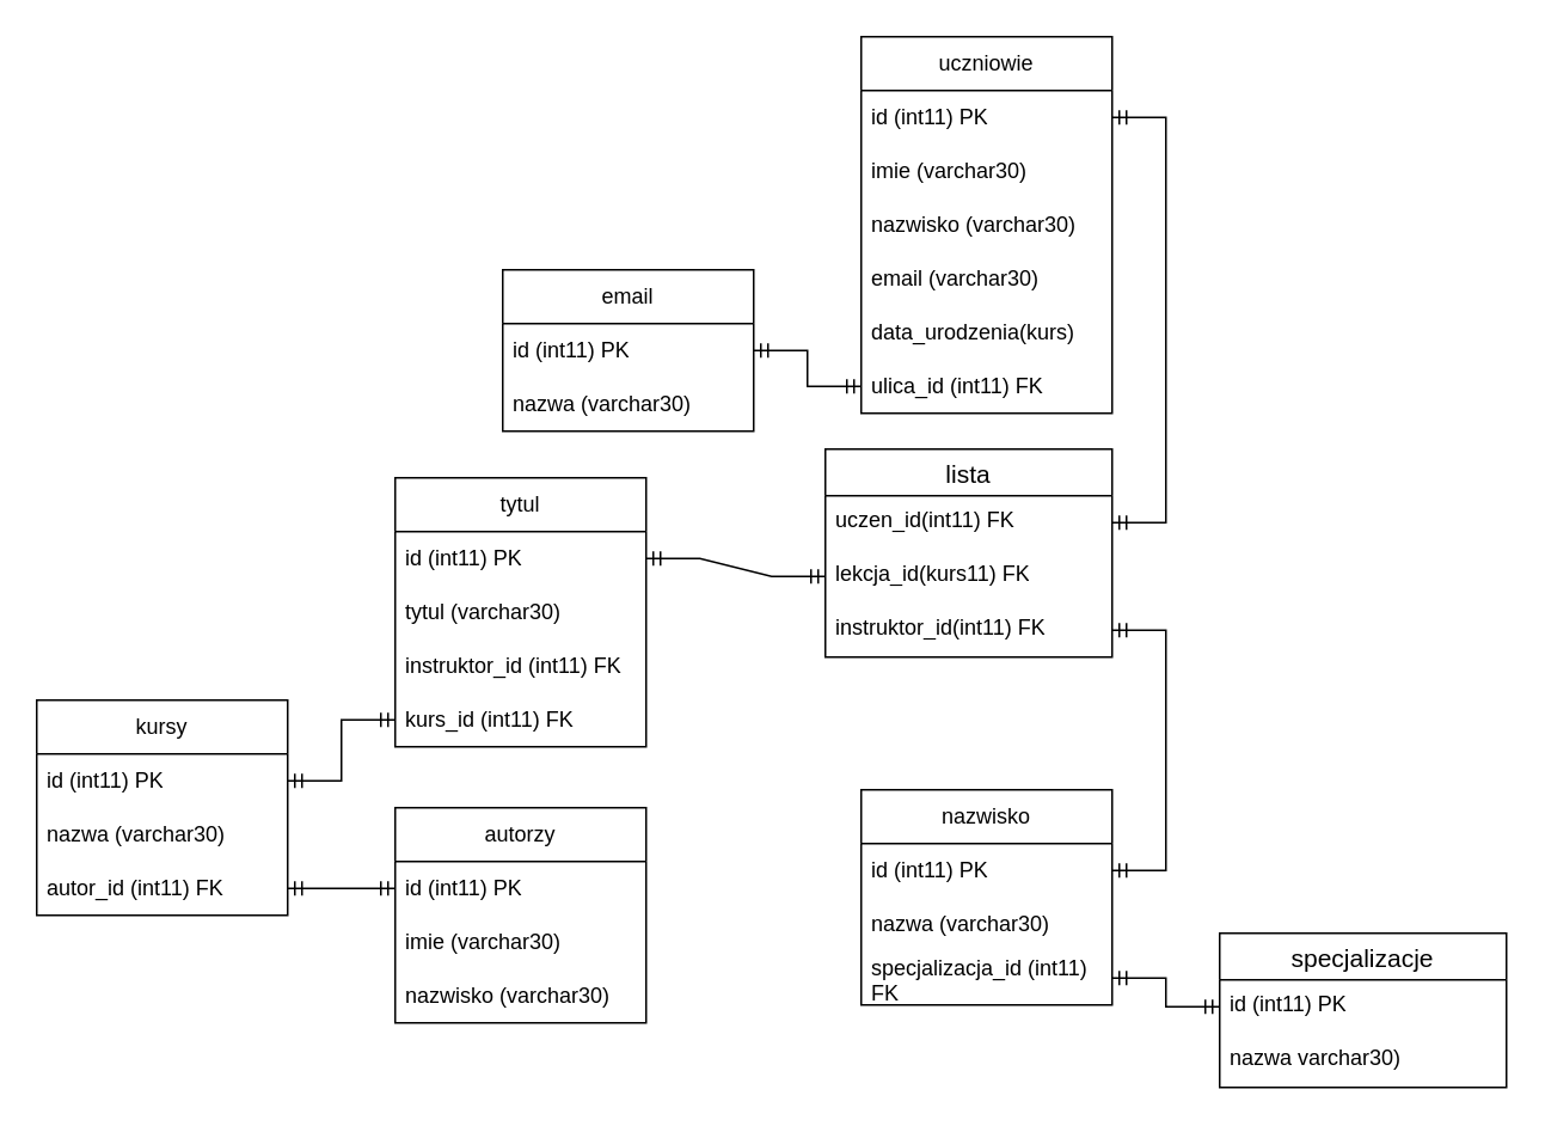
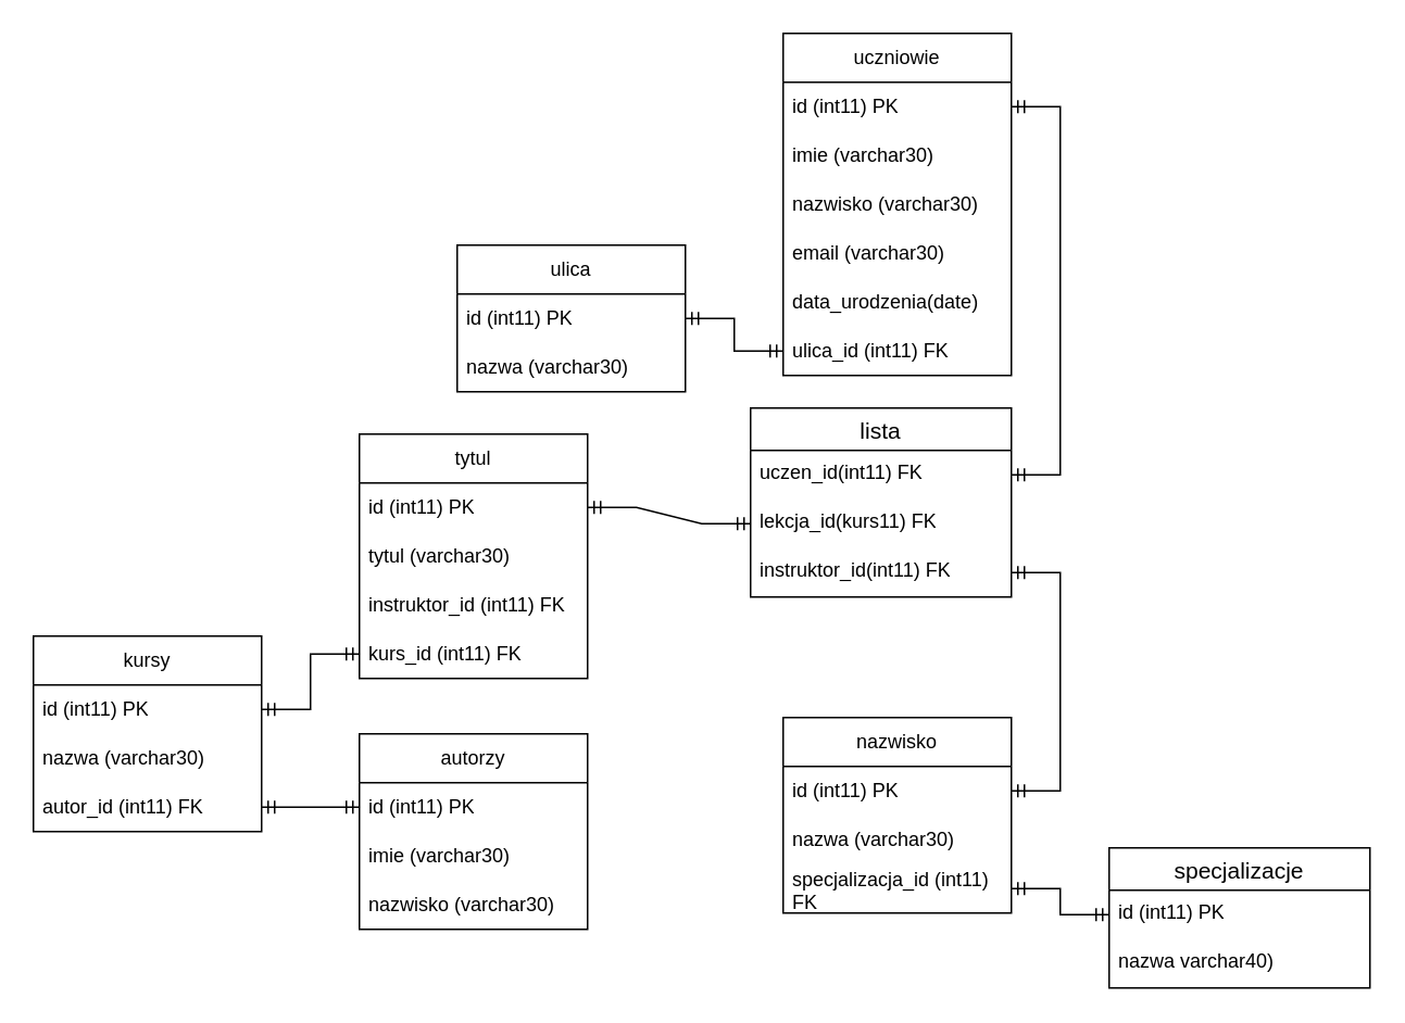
  <mxCell id="0" />
  <mxCell id="1" parent="0" />
  <mxCell id="2" value="uczniowie" style="swimlane;fontStyle=0;childLayout=stackLayout;horizontal=1;startSize=30;horizontalStack=0;resizeParent=1;resizeParentMax=0;resizeLast=0;collapsible=1;marginBottom=0;whiteSpace=wrap;html=1;" parent="1" vertex="1"><mxGeometry x="480" y="20" width="140" height="210" as="geometry"><mxRectangle x="90" y="150" width="90" height="30" as="alternateBounds" /></mxGeometry></mxCell>
  <mxCell id="3" value="id (int11) PK" style="text;strokeColor=none;fillColor=none;align=left;verticalAlign=middle;spacingLeft=4;spacingRight=4;overflow=hidden;points=[[0,0.5],[1,0.5]];portConstraint=eastwest;rotatable=0;whiteSpace=wrap;html=1;" parent="2" vertex="1"><mxGeometry y="30" width="140" height="30" as="geometry" /></mxCell>
  <mxCell id="4" value="imie (varchar30)" style="text;strokeColor=none;fillColor=none;align=left;verticalAlign=middle;spacingLeft=4;spacingRight=4;overflow=hidden;points=[[0,0.5],[1,0.5]];portConstraint=eastwest;rotatable=0;whiteSpace=wrap;html=1;" parent="2" vertex="1"><mxGeometry y="60" width="140" height="30" as="geometry" /></mxCell>
  <mxCell id="5" value="nazwisko (varchar30)" style="text;strokeColor=none;fillColor=none;align=left;verticalAlign=middle;spacingLeft=4;spacingRight=4;overflow=hidden;points=[[0,0.5],[1,0.5]];portConstraint=eastwest;rotatable=0;whiteSpace=wrap;html=1;" parent="2" vertex="1"><mxGeometry y="90" width="140" height="30" as="geometry" /></mxCell>
  <mxCell id="6" value="email (varchar30)" style="text;strokeColor=none;fillColor=none;align=left;verticalAlign=middle;spacingLeft=4;spacingRight=4;overflow=hidden;points=[[0,0.5],[1,0.5]];portConstraint=eastwest;rotatable=0;whiteSpace=wrap;html=1;" parent="2" vertex="1"><mxGeometry y="120" width="140" height="30" as="geometry" /></mxCell>
- <mxCell id="7" value="data_urodzenia(kurs)" style="text;strokeColor=none;fillColor=none;align=left;verticalAlign=middle;spacingLeft=4;spacingRight=4;overflow=hidden;points=[[0,0.5],[1,0.5]];portConstraint=eastwest;rotatable=0;whiteSpace=wrap;html=1;" parent="2" vertex="1"><mxGeometry y="150" width="140" height="30" as="geometry" /></mxCell>
+ <mxCell id="7" value="data_urodzenia(date)" style="text;strokeColor=none;fillColor=none;align=left;verticalAlign=middle;spacingLeft=4;spacingRight=4;overflow=hidden;points=[[0,0.5],[1,0.5]];portConstraint=eastwest;rotatable=0;whiteSpace=wrap;html=1;" parent="2" vertex="1"><mxGeometry y="150" width="140" height="30" as="geometry" /></mxCell>
  <mxCell id="8" value="ulica_id (int11) FK" style="text;strokeColor=none;fillColor=none;align=left;verticalAlign=middle;spacingLeft=4;spacingRight=4;overflow=hidden;points=[[0,0.5],[1,0.5]];portConstraint=eastwest;rotatable=0;whiteSpace=wrap;html=1;" parent="2" vertex="1"><mxGeometry y="180" width="140" height="30" as="geometry" /></mxCell>
  <mxCell id="9" value="nazwisko" style="swimlane;fontStyle=0;childLayout=stackLayout;horizontal=1;startSize=30;horizontalStack=0;resizeParent=1;resizeParentMax=0;resizeLast=0;collapsible=1;marginBottom=0;whiteSpace=wrap;html=1;" parent="1" vertex="1"><mxGeometry x="480" y="440" width="140" height="120" as="geometry" /></mxCell>
  <mxCell id="10" value="id (int11) PK" style="text;strokeColor=none;fillColor=none;align=left;verticalAlign=middle;spacingLeft=4;spacingRight=4;overflow=hidden;points=[[0,0.5],[1,0.5]];portConstraint=eastwest;rotatable=0;whiteSpace=wrap;html=1;" parent="9" vertex="1"><mxGeometry y="30" width="140" height="30" as="geometry" /></mxCell>
  <mxCell id="11" value="nazwa (varchar30)" style="text;strokeColor=none;fillColor=none;align=left;verticalAlign=middle;spacingLeft=4;spacingRight=4;overflow=hidden;points=[[0,0.5],[1,0.5]];portConstraint=eastwest;rotatable=0;whiteSpace=wrap;html=1;" parent="9" vertex="1"><mxGeometry y="60" width="140" height="30" as="geometry" /></mxCell>
  <mxCell id="12" value="specjalizacja_id (int11) FK" style="text;strokeColor=none;fillColor=none;align=left;verticalAlign=middle;spacingLeft=4;spacingRight=4;overflow=hidden;points=[[0,0.5],[1,0.5]];portConstraint=eastwest;rotatable=0;whiteSpace=wrap;html=1;" parent="9" vertex="1"><mxGeometry y="90" width="140" height="30" as="geometry" /></mxCell>
  <mxCell id="13" value="kursy" style="swimlane;fontStyle=0;childLayout=stackLayout;horizontal=1;startSize=30;horizontalStack=0;resizeParent=1;resizeParentMax=0;resizeLast=0;collapsible=1;marginBottom=0;whiteSpace=wrap;html=1;" parent="1" vertex="1"><mxGeometry x="20" y="390" width="140" height="120" as="geometry" /></mxCell>
  <mxCell id="14" value="id (int11) PK" style="text;strokeColor=none;fillColor=none;align=left;verticalAlign=middle;spacingLeft=4;spacingRight=4;overflow=hidden;points=[[0,0.5],[1,0.5]];portConstraint=eastwest;rotatable=0;whiteSpace=wrap;html=1;" parent="13" vertex="1"><mxGeometry y="30" width="140" height="30" as="geometry" /></mxCell>
  <mxCell id="15" value="nazwa (varchar30)" style="text;strokeColor=none;fillColor=none;align=left;verticalAlign=middle;spacingLeft=4;spacingRight=4;overflow=hidden;points=[[0,0.5],[1,0.5]];portConstraint=eastwest;rotatable=0;whiteSpace=wrap;html=1;" parent="13" vertex="1"><mxGeometry y="60" width="140" height="30" as="geometry" /></mxCell>
  <mxCell id="16" value="autor_id (int11) FK" style="text;strokeColor=none;fillColor=none;align=left;verticalAlign=middle;spacingLeft=4;spacingRight=4;overflow=hidden;points=[[0,0.5],[1,0.5]];portConstraint=eastwest;rotatable=0;whiteSpace=wrap;html=1;" parent="13" vertex="1"><mxGeometry y="90" width="140" height="30" as="geometry" /></mxCell>
  <mxCell id="17" value="autorzy" style="swimlane;fontStyle=0;childLayout=stackLayout;horizontal=1;startSize=30;horizontalStack=0;resizeParent=1;resizeParentMax=0;resizeLast=0;collapsible=1;marginBottom=0;whiteSpace=wrap;html=1;" parent="1" vertex="1"><mxGeometry x="220" y="450" width="140" height="120" as="geometry" /></mxCell>
  <mxCell id="18" value="id (int11) PK" style="text;strokeColor=none;fillColor=none;align=left;verticalAlign=middle;spacingLeft=4;spacingRight=4;overflow=hidden;points=[[0,0.5],[1,0.5]];portConstraint=eastwest;rotatable=0;whiteSpace=wrap;html=1;" parent="17" vertex="1"><mxGeometry y="30" width="140" height="30" as="geometry" /></mxCell>
  <mxCell id="19" value="imie (varchar30)" style="text;strokeColor=none;fillColor=none;align=left;verticalAlign=middle;spacingLeft=4;spacingRight=4;overflow=hidden;points=[[0,0.5],[1,0.5]];portConstraint=eastwest;rotatable=0;whiteSpace=wrap;html=1;" parent="17" vertex="1"><mxGeometry y="60" width="140" height="30" as="geometry" /></mxCell>
  <mxCell id="20" value="nazwisko (varchar30)" style="text;strokeColor=none;fillColor=none;align=left;verticalAlign=middle;spacingLeft=4;spacingRight=4;overflow=hidden;points=[[0,0.5],[1,0.5]];portConstraint=eastwest;rotatable=0;whiteSpace=wrap;html=1;" parent="17" vertex="1"><mxGeometry y="90" width="140" height="30" as="geometry" /></mxCell>
- <mxCell id="21" value="email" style="swimlane;fontStyle=0;childLayout=stackLayout;horizontal=1;startSize=30;horizontalStack=0;resizeParent=1;resizeParentMax=0;resizeLast=0;collapsible=1;marginBottom=0;whiteSpace=wrap;html=1;" parent="1" vertex="1"><mxGeometry x="280" y="150" width="140" height="90" as="geometry" /></mxCell>
+ <mxCell id="21" value="ulica" style="swimlane;fontStyle=0;childLayout=stackLayout;horizontal=1;startSize=30;horizontalStack=0;resizeParent=1;resizeParentMax=0;resizeLast=0;collapsible=1;marginBottom=0;whiteSpace=wrap;html=1;" parent="1" vertex="1"><mxGeometry x="280" y="150" width="140" height="90" as="geometry" /></mxCell>
  <mxCell id="22" value="id (int11) PK" style="text;strokeColor=none;fillColor=none;align=left;verticalAlign=middle;spacingLeft=4;spacingRight=4;overflow=hidden;points=[[0,0.5],[1,0.5]];portConstraint=eastwest;rotatable=0;whiteSpace=wrap;html=1;" parent="21" vertex="1"><mxGeometry y="30" width="140" height="30" as="geometry" /></mxCell>
  <mxCell id="23" value="nazwa (varchar30)" style="text;strokeColor=none;fillColor=none;align=left;verticalAlign=middle;spacingLeft=4;spacingRight=4;overflow=hidden;points=[[0,0.5],[1,0.5]];portConstraint=eastwest;rotatable=0;whiteSpace=wrap;html=1;" parent="21" vertex="1"><mxGeometry y="60" width="140" height="30" as="geometry" /></mxCell>
  <mxCell id="24" value="tytul" style="swimlane;fontStyle=0;childLayout=stackLayout;horizontal=1;startSize=30;horizontalStack=0;resizeParent=1;resizeParentMax=0;resizeLast=0;collapsible=1;marginBottom=0;whiteSpace=wrap;html=1;" parent="1" vertex="1"><mxGeometry x="220" y="266" width="140" height="150" as="geometry" /></mxCell>
  <mxCell id="25" value="id (int11) PK" style="text;strokeColor=none;fillColor=none;align=left;verticalAlign=middle;spacingLeft=4;spacingRight=4;overflow=hidden;points=[[0,0.5],[1,0.5]];portConstraint=eastwest;rotatable=0;whiteSpace=wrap;html=1;" parent="24" vertex="1"><mxGeometry y="30" width="140" height="30" as="geometry" /></mxCell>
  <mxCell id="26" value="tytul (varchar30)" style="text;strokeColor=none;fillColor=none;align=left;verticalAlign=middle;spacingLeft=4;spacingRight=4;overflow=hidden;points=[[0,0.5],[1,0.5]];portConstraint=eastwest;rotatable=0;whiteSpace=wrap;html=1;" parent="24" vertex="1"><mxGeometry y="60" width="140" height="30" as="geometry" /></mxCell>
  <mxCell id="27" value="instruktor_id (int11) FK" style="text;strokeColor=none;fillColor=none;align=left;verticalAlign=middle;spacingLeft=4;spacingRight=4;overflow=hidden;points=[[0,0.5],[1,0.5]];portConstraint=eastwest;rotatable=0;whiteSpace=wrap;html=1;" parent="24" vertex="1"><mxGeometry y="90" width="140" height="30" as="geometry" /></mxCell>
  <mxCell id="28" value="kurs_id (int11) FK" style="text;strokeColor=none;fillColor=none;align=left;verticalAlign=middle;spacingLeft=4;spacingRight=4;overflow=hidden;points=[[0,0.5],[1,0.5]];portConstraint=eastwest;rotatable=0;whiteSpace=wrap;html=1;" parent="24" vertex="1"><mxGeometry y="120" width="140" height="30" as="geometry" /></mxCell>
  <mxCell id="29" value="specjalizacje" style="swimlane;fontStyle=0;childLayout=stackLayout;horizontal=1;startSize=26;horizontalStack=0;resizeParent=1;resizeParentMax=0;resizeLast=0;collapsible=1;marginBottom=0;align=center;fontSize=14;" parent="1" vertex="1"><mxGeometry x="680" y="520" width="160" height="86" as="geometry" /></mxCell>
  <mxCell id="30" value="id (int11) PK" style="text;strokeColor=none;fillColor=none;spacingLeft=4;spacingRight=4;overflow=hidden;rotatable=0;points=[[0,0.5],[1,0.5]];portConstraint=eastwest;fontSize=12;whiteSpace=wrap;html=1;" parent="29" vertex="1"><mxGeometry y="26" width="160" height="30" as="geometry" /></mxCell>
- <mxCell id="31" value="nazwa varchar30)" style="text;strokeColor=none;fillColor=none;spacingLeft=4;spacingRight=4;overflow=hidden;rotatable=0;points=[[0,0.5],[1,0.5]];portConstraint=eastwest;fontSize=12;whiteSpace=wrap;html=1;" parent="29" vertex="1"><mxGeometry y="56" width="160" height="30" as="geometry" /></mxCell>
+ <mxCell id="31" value="nazwa varchar40)" style="text;strokeColor=none;fillColor=none;spacingLeft=4;spacingRight=4;overflow=hidden;rotatable=0;points=[[0,0.5],[1,0.5]];portConstraint=eastwest;fontSize=12;whiteSpace=wrap;html=1;" parent="29" vertex="1"><mxGeometry y="56" width="160" height="30" as="geometry" /></mxCell>
  <mxCell id="32" value="" style="edgeStyle=entityRelationEdgeStyle;fontSize=12;html=1;endArrow=ERmandOne;startArrow=ERmandOne;rounded=0;exitX=1;exitY=0.5;exitDx=0;exitDy=0;entryX=0;entryY=0.5;entryDx=0;entryDy=0;" parent="1" source="16" target="18" edge="1"><mxGeometry width="100" height="100" relative="1" as="geometry"><mxPoint x="250" y="650" as="sourcePoint" /><mxPoint x="350" y="550" as="targetPoint" /></mxGeometry></mxCell>
  <mxCell id="33" value="" style="edgeStyle=entityRelationEdgeStyle;fontSize=12;html=1;endArrow=ERmandOne;startArrow=ERmandOne;rounded=0;entryX=0;entryY=0.5;entryDx=0;entryDy=0;exitX=1;exitY=0.5;exitDx=0;exitDy=0;" parent="1" source="14" target="28" edge="1"><mxGeometry width="100" height="100" relative="1" as="geometry"><mxPoint x="250" y="580" as="sourcePoint" /><mxPoint x="310" y="400" as="targetPoint" /></mxGeometry></mxCell>
  <mxCell id="34" value="" style="edgeStyle=entityRelationEdgeStyle;fontSize=12;html=1;endArrow=ERmandOne;startArrow=ERmandOne;rounded=0;entryX=0;entryY=0.5;entryDx=0;entryDy=0;exitX=1;exitY=0.5;exitDx=0;exitDy=0;" parent="1" source="22" target="8" edge="1"><mxGeometry width="100" height="100" relative="1" as="geometry"><mxPoint x="440" y="160" as="sourcePoint" /><mxPoint x="540" y="60" as="targetPoint" /></mxGeometry></mxCell>
  <mxCell id="35" value="" style="edgeStyle=entityRelationEdgeStyle;fontSize=12;html=1;endArrow=ERmandOne;startArrow=ERmandOne;rounded=0;entryX=0;entryY=0.5;entryDx=0;entryDy=0;exitX=1;exitY=0.5;exitDx=0;exitDy=0;" parent="1" source="12" target="30" edge="1"><mxGeometry width="100" height="100" relative="1" as="geometry"><mxPoint x="820" y="557.5" as="sourcePoint" /><mxPoint x="940" y="482.5" as="targetPoint" /></mxGeometry></mxCell>
  <mxCell id="36" value="lista" style="swimlane;fontStyle=0;childLayout=stackLayout;horizontal=1;startSize=26;horizontalStack=0;resizeParent=1;resizeParentMax=0;resizeLast=0;collapsible=1;marginBottom=0;align=center;fontSize=14;" vertex="1" parent="1"><mxGeometry x="460" y="250" width="160" height="116" as="geometry" /></mxCell>
  <mxCell id="37" value="uczen_id(int11) FK" style="text;strokeColor=none;fillColor=none;spacingLeft=4;spacingRight=4;overflow=hidden;rotatable=0;points=[[0,0.5],[1,0.5]];portConstraint=eastwest;fontSize=12;whiteSpace=wrap;html=1;" vertex="1" parent="36"><mxGeometry y="26" width="160" height="30" as="geometry" /></mxCell>
  <mxCell id="38" value="lekcja_id(kurs11) FK" style="text;strokeColor=none;fillColor=none;spacingLeft=4;spacingRight=4;overflow=hidden;rotatable=0;points=[[0,0.5],[1,0.5]];portConstraint=eastwest;fontSize=12;whiteSpace=wrap;html=1;" vertex="1" parent="36"><mxGeometry y="56" width="160" height="30" as="geometry" /></mxCell>
  <mxCell id="39" value="instruktor_id(int11) FK" style="text;strokeColor=none;fillColor=none;spacingLeft=4;spacingRight=4;overflow=hidden;rotatable=0;points=[[0,0.5],[1,0.5]];portConstraint=eastwest;fontSize=12;whiteSpace=wrap;html=1;" vertex="1" parent="36"><mxGeometry y="86" width="160" height="30" as="geometry" /></mxCell>
  <mxCell id="40" value="" style="edgeStyle=entityRelationEdgeStyle;fontSize=12;html=1;endArrow=ERmandOne;startArrow=ERmandOne;rounded=0;exitX=1;exitY=0.5;exitDx=0;exitDy=0;entryX=0;entryY=0.5;entryDx=0;entryDy=0;" edge="1" parent="1" source="25" target="38"><mxGeometry width="100" height="100" relative="1" as="geometry"><mxPoint x="390" y="460" as="sourcePoint" /><mxPoint x="490" y="360" as="targetPoint" /></mxGeometry></mxCell>
  <mxCell id="41" value="" style="edgeStyle=entityRelationEdgeStyle;fontSize=12;html=1;endArrow=ERmandOne;startArrow=ERmandOne;rounded=0;exitX=1;exitY=0.5;exitDx=0;exitDy=0;entryX=1;entryY=0.5;entryDx=0;entryDy=0;" edge="1" parent="1" source="37" target="3"><mxGeometry width="100" height="100" relative="1" as="geometry"><mxPoint x="780" y="301" as="sourcePoint" /><mxPoint x="660" y="150" as="targetPoint" /></mxGeometry></mxCell>
  <mxCell id="42" value="" style="edgeStyle=entityRelationEdgeStyle;fontSize=12;html=1;endArrow=ERmandOne;startArrow=ERmandOne;rounded=0;entryX=1;entryY=0.5;entryDx=0;entryDy=0;exitX=1;exitY=0.5;exitDx=0;exitDy=0;" edge="1" parent="1" source="10" target="39"><mxGeometry width="100" height="100" relative="1" as="geometry"><mxPoint x="630" y="460" as="sourcePoint" /><mxPoint x="730" y="360" as="targetPoint" /></mxGeometry></mxCell>
